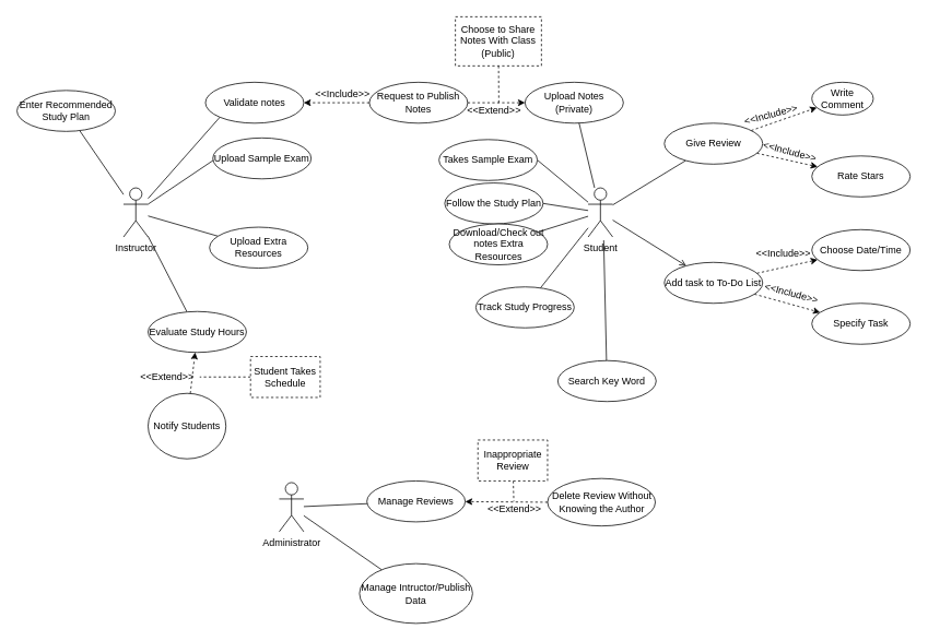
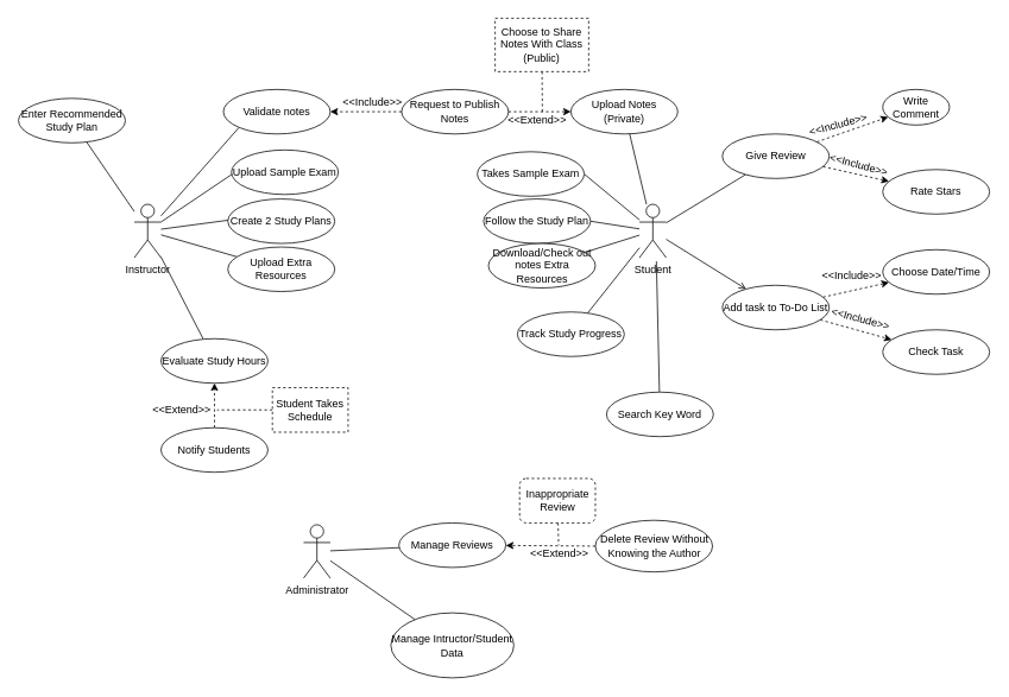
  <mxCell id="0" />
  <mxCell id="1" parent="0" />
  <mxCell id="2" style="rounded=0;orthogonalLoop=1;jettySize=auto;html=1;endArrow=none;endFill=0;" parent="1" source="6" target="7" edge="1"><mxGeometry relative="1" as="geometry" /></mxCell>
  <mxCell id="3" style="edgeStyle=none;rounded=0;orthogonalLoop=1;jettySize=auto;html=1;endArrow=none;endFill=0;" parent="1" source="6" target="9" edge="1"><mxGeometry relative="1" as="geometry" /></mxCell>
  <mxCell id="4" style="edgeStyle=none;rounded=0;orthogonalLoop=1;jettySize=auto;html=1;entryX=0;entryY=1;entryDx=0;entryDy=0;endArrow=none;endFill=0;" parent="1" source="6" target="8" edge="1"><mxGeometry relative="1" as="geometry" /></mxCell>
  <mxCell id="5" style="edgeStyle=none;rounded=0;orthogonalLoop=1;jettySize=auto;html=1;entryX=0.058;entryY=0.46;entryDx=0;entryDy=0;entryPerimeter=0;endArrow=none;endFill=0;" parent="1" source="6" target="45" edge="1"><mxGeometry relative="1" as="geometry" /></mxCell>
  <mxCell id="6" value="&lt;div&gt;Instructor&lt;/div&gt;" style="shape=umlActor;verticalLabelPosition=bottom;verticalAlign=top;html=1;outlineConnect=0;" parent="1" vertex="1"><mxGeometry x="150" y="229" width="30" height="60" as="geometry" /></mxCell>
  <mxCell id="7" value="Enter Recommended Study Plan" style="ellipse;whiteSpace=wrap;html=1;" parent="1" vertex="1"><mxGeometry x="20" y="110" width="120" height="50" as="geometry" /></mxCell>
  <mxCell id="8" value="Validate notes" style="ellipse;whiteSpace=wrap;html=1;" parent="1" vertex="1"><mxGeometry x="250" y="100" width="120" height="50" as="geometry" /></mxCell>
  <mxCell id="9" value="Evaluate Study Hours" style="ellipse;whiteSpace=wrap;html=1;" parent="1" vertex="1"><mxGeometry x="180" y="380" width="120" height="50" as="geometry" /></mxCell>
  <mxCell id="10" value="&lt;div&gt;Upload Notes&lt;/div&gt;(Private)" style="ellipse;whiteSpace=wrap;html=1;" parent="1" vertex="1"><mxGeometry x="640" y="100" width="120" height="50" as="geometry" /></mxCell>
  <mxCell id="11" style="edgeStyle=none;rounded=0;orthogonalLoop=1;jettySize=auto;html=1;dashed=1;endArrow=classic;endFill=1;" parent="1" source="13" target="8" edge="1"><mxGeometry relative="1" as="geometry" /></mxCell>
  <mxCell id="12" style="edgeStyle=none;rounded=0;orthogonalLoop=1;jettySize=auto;html=1;dashed=1;endArrow=classic;endFill=1;" parent="1" source="13" target="10" edge="1"><mxGeometry relative="1" as="geometry" /></mxCell>
  <mxCell id="13" value="Request to Publish Notes" style="ellipse;whiteSpace=wrap;html=1;" parent="1" vertex="1"><mxGeometry x="450" y="100" width="120" height="50" as="geometry" /></mxCell>
  <mxCell id="14" style="edgeStyle=none;rounded=0;orthogonalLoop=1;jettySize=auto;html=1;dashed=1;endArrow=classic;endFill=1;" parent="1" source="15" target="9" edge="1"><mxGeometry relative="1" as="geometry" /></mxCell>
- <mxCell id="15" value="Notify Students" style="ellipse;whiteSpace=wrap;html=1;" parent="1" vertex="1"><mxGeometry x="180" y="480" width="95" height="80" as="geometry" /></mxCell>
+ <mxCell id="15" value="Notify Students" style="ellipse;whiteSpace=wrap;html=1;" parent="1" vertex="1"><mxGeometry x="180" y="480" width="120" height="50" as="geometry" /></mxCell>
  <mxCell id="16" style="edgeStyle=none;rounded=0;orthogonalLoop=1;jettySize=auto;html=1;endArrow=none;endFill=0;" parent="1" source="22" target="10" edge="1"><mxGeometry relative="1" as="geometry" /></mxCell>
  <mxCell id="17" style="edgeStyle=none;rounded=0;orthogonalLoop=1;jettySize=auto;html=1;endArrow=none;endFill=0;" parent="1" source="22" target="25" edge="1"><mxGeometry relative="1" as="geometry" /></mxCell>
  <mxCell id="18" style="edgeStyle=none;rounded=0;orthogonalLoop=1;jettySize=auto;html=1;endArrow=open;endFill=0;" parent="1" source="22" target="28" edge="1"><mxGeometry relative="1" as="geometry" /></mxCell>
  <mxCell id="19" style="edgeStyle=none;rounded=0;orthogonalLoop=1;jettySize=auto;html=1;endArrow=none;endFill=0;" parent="1" target="29" edge="1"><mxGeometry relative="1" as="geometry"><mxPoint x="736" y="293" as="sourcePoint" /></mxGeometry></mxCell>
  <mxCell id="20" style="edgeStyle=none;rounded=0;orthogonalLoop=1;jettySize=auto;html=1;entryX=1;entryY=0.5;entryDx=0;entryDy=0;endArrow=none;endFill=0;" parent="1" source="22" target="46" edge="1"><mxGeometry relative="1" as="geometry" /></mxCell>
  <mxCell id="21" style="rounded=0;orthogonalLoop=1;jettySize=auto;html=1;endArrow=none;endFill=0;" edge="1" parent="1" source="22" target="65"><mxGeometry relative="1" as="geometry" /></mxCell>
  <mxCell id="22" value="Student" style="shape=umlActor;verticalLabelPosition=bottom;verticalAlign=top;html=1;outlineConnect=0;" parent="1" vertex="1"><mxGeometry x="717" y="229" width="30" height="60" as="geometry" /></mxCell>
  <mxCell id="23" style="edgeStyle=none;rounded=0;orthogonalLoop=1;jettySize=auto;html=1;endArrow=classic;endFill=1;dashed=1;" parent="1" source="25" target="33" edge="1"><mxGeometry relative="1" as="geometry" /></mxCell>
  <mxCell id="24" style="edgeStyle=none;rounded=0;orthogonalLoop=1;jettySize=auto;html=1;dashed=1;endArrow=classic;endFill=1;" parent="1" source="25" target="32" edge="1"><mxGeometry relative="1" as="geometry" /></mxCell>
  <mxCell id="25" value="Give Review" style="ellipse;whiteSpace=wrap;html=1;" parent="1" vertex="1"><mxGeometry x="810" y="150" width="120" height="50" as="geometry" /></mxCell>
  <mxCell id="26" style="edgeStyle=none;rounded=0;orthogonalLoop=1;jettySize=auto;html=1;dashed=1;endArrow=classic;endFill=1;" parent="1" source="28" target="31" edge="1"><mxGeometry relative="1" as="geometry" /></mxCell>
  <mxCell id="27" style="edgeStyle=none;rounded=0;orthogonalLoop=1;jettySize=auto;html=1;dashed=1;endArrow=classic;endFill=1;" parent="1" source="28" target="30" edge="1"><mxGeometry relative="1" as="geometry" /></mxCell>
  <mxCell id="28" value="Add task to To-Do List" style="ellipse;whiteSpace=wrap;html=1;" parent="1" vertex="1"><mxGeometry x="810" y="320" width="120" height="50" as="geometry" /></mxCell>
  <mxCell id="29" value="Search Key Word" style="ellipse;whiteSpace=wrap;html=1;" parent="1" vertex="1"><mxGeometry x="680" y="440" width="120" height="50" as="geometry" /></mxCell>
- <mxCell id="30" value="Specify Task" style="ellipse;whiteSpace=wrap;html=1;" parent="1" vertex="1"><mxGeometry x="990" y="370" width="120" height="50" as="geometry" /></mxCell>
+ <mxCell id="30" value="Check Task" style="ellipse;whiteSpace=wrap;html=1;" parent="1" vertex="1"><mxGeometry x="990" y="370" width="120" height="50" as="geometry" /></mxCell>
  <mxCell id="31" value="Choose Date/Time" style="ellipse;whiteSpace=wrap;html=1;" parent="1" vertex="1"><mxGeometry x="990" y="280" width="120" height="50" as="geometry" /></mxCell>
  <mxCell id="32" value="Rate Stars" style="ellipse;whiteSpace=wrap;html=1;" parent="1" vertex="1"><mxGeometry x="990" y="190" width="120" height="50" as="geometry" /></mxCell>
  <mxCell id="33" value="Write Comment" style="ellipse;whiteSpace=wrap;html=1;" parent="1" vertex="1"><mxGeometry x="990" y="100" width="75" height="40" as="geometry" /></mxCell>
  <mxCell id="34" value="&amp;lt;&amp;lt;Include&amp;gt;&amp;gt;" style="text;html=1;align=center;verticalAlign=middle;resizable=0;points=[];autosize=1;strokeColor=none;fillColor=none;rotation=-15;" parent="1" vertex="1"><mxGeometry x="900" y="130" width="80" height="20" as="geometry" /></mxCell>
  <mxCell id="35" value="&amp;lt;&amp;lt;Include&amp;gt;&amp;gt;" style="text;html=1;align=center;verticalAlign=middle;resizable=0;points=[];autosize=1;strokeColor=none;fillColor=none;rotation=15;" parent="1" vertex="1"><mxGeometry x="923" y="175" width="80" height="20" as="geometry" /></mxCell>
  <mxCell id="36" value="&amp;lt;&amp;lt;Include&amp;gt;&amp;gt;" style="text;html=1;align=center;verticalAlign=middle;resizable=0;points=[];autosize=1;strokeColor=none;fillColor=none;" parent="1" vertex="1"><mxGeometry x="915" y="300" width="80" height="20" as="geometry" /></mxCell>
  <mxCell id="37" value="&amp;lt;&amp;lt;Include&amp;gt;&amp;gt;" style="text;html=1;align=center;verticalAlign=middle;resizable=0;points=[];autosize=1;strokeColor=none;fillColor=none;rotation=15;" parent="1" vertex="1"><mxGeometry x="925" y="348" width="80" height="20" as="geometry" /></mxCell>
  <mxCell id="38" value="&amp;lt;&amp;lt;Extend&amp;gt;&amp;gt;" style="text;html=1;align=center;verticalAlign=middle;resizable=0;points=[];autosize=1;strokeColor=none;fillColor=none;" parent="1" vertex="1"><mxGeometry x="163" y="450" width="80" height="20" as="geometry" /></mxCell>
  <mxCell id="39" value="&amp;lt;&amp;lt;Include&amp;gt;&amp;gt;" style="text;html=1;align=center;verticalAlign=middle;resizable=0;points=[];autosize=1;strokeColor=none;fillColor=none;" parent="1" vertex="1"><mxGeometry x="377" y="105" width="80" height="20" as="geometry" /></mxCell>
  <mxCell id="40" value="&amp;lt;&amp;lt;Extend&amp;gt;&amp;gt;" style="text;html=1;align=center;verticalAlign=middle;resizable=0;points=[];autosize=1;strokeColor=none;fillColor=none;" parent="1" vertex="1"><mxGeometry x="562" y="125" width="80" height="20" as="geometry" /></mxCell>
  <mxCell id="41" style="edgeStyle=none;rounded=0;orthogonalLoop=1;jettySize=auto;html=1;endArrow=none;endFill=0;dashed=1;" parent="1" source="42" edge="1"><mxGeometry relative="1" as="geometry"><mxPoint x="608" y="125" as="targetPoint" /></mxGeometry></mxCell>
  <mxCell id="42" value="&lt;div&gt;Choose to Share Notes With Class&lt;/div&gt;&lt;div&gt;(Public)&lt;br&gt;&lt;/div&gt;" style="rounded=0;whiteSpace=wrap;html=1;dashed=1;" parent="1" vertex="1"><mxGeometry x="555" y="20" width="105" height="60" as="geometry" /></mxCell>
  <mxCell id="43" style="edgeStyle=none;rounded=0;orthogonalLoop=1;jettySize=auto;html=1;dashed=1;endArrow=none;endFill=0;" parent="1" source="44" target="38" edge="1"><mxGeometry relative="1" as="geometry" /></mxCell>
  <mxCell id="44" value="Student Takes Schedule" style="rounded=0;whiteSpace=wrap;html=1;dashed=1;" parent="1" vertex="1"><mxGeometry x="305" y="435" width="85" height="50" as="geometry" /></mxCell>
  <mxCell id="45" value="Upload Sample Exam" style="ellipse;whiteSpace=wrap;html=1;" parent="1" vertex="1"><mxGeometry x="259" y="168" width="120" height="50" as="geometry" /></mxCell>
  <mxCell id="46" value="Takes Sample Exam" style="ellipse;whiteSpace=wrap;html=1;" parent="1" vertex="1"><mxGeometry x="535" y="170" width="120" height="50" as="geometry" /></mxCell>
+ <mxCell id="47" style="edgeStyle=none;rounded=0;orthogonalLoop=1;jettySize=auto;html=1;entryX=0.058;entryY=0.46;entryDx=0;entryDy=0;entryPerimeter=0;endArrow=none;endFill=0;" parent="1" source="6" target="48" edge="1"><mxGeometry relative="1" as="geometry"><mxPoint x="180" y="306.712" as="sourcePoint" /></mxGeometry></mxCell>
+ <mxCell id="48" value="Create 2 Study Plans" style="ellipse;whiteSpace=wrap;html=1;" parent="1" vertex="1"><mxGeometry x="255" y="223" width="120" height="50" as="geometry" /></mxCell>
  <mxCell id="49" style="edgeStyle=none;rounded=0;orthogonalLoop=1;jettySize=auto;html=1;entryX=1;entryY=0.5;entryDx=0;entryDy=0;endArrow=none;endFill=0;" parent="1" source="22" target="50" edge="1"><mxGeometry relative="1" as="geometry"><mxPoint x="717" y="303.792" as="sourcePoint" /></mxGeometry></mxCell>
  <mxCell id="50" value="Follow the Study Plan" style="ellipse;whiteSpace=wrap;html=1;" parent="1" vertex="1"><mxGeometry x="542" y="223" width="120" height="50" as="geometry" /></mxCell>
  <mxCell id="51" style="edgeStyle=none;rounded=0;orthogonalLoop=1;jettySize=auto;html=1;endArrow=none;endFill=0;" parent="1" source="52" target="6" edge="1"><mxGeometry relative="1" as="geometry" /></mxCell>
  <mxCell id="52" value="Upload Extra Resources" style="ellipse;whiteSpace=wrap;html=1;" parent="1" vertex="1"><mxGeometry x="255" y="277" width="120" height="50" as="geometry" /></mxCell>
  <mxCell id="53" value="" style="edgeStyle=none;rounded=0;orthogonalLoop=1;jettySize=auto;html=1;endArrow=none;endFill=0;" parent="1" source="54" target="22" edge="1"><mxGeometry relative="1" as="geometry" /></mxCell>
  <mxCell id="54" value="Download/Check out notes Extra Resources" style="ellipse;whiteSpace=wrap;html=1;" parent="1" vertex="1"><mxGeometry x="547.5" y="273" width="120" height="50" as="geometry" /></mxCell>
  <mxCell id="55" style="edgeStyle=none;rounded=0;orthogonalLoop=1;jettySize=auto;html=1;endArrow=none;endFill=0;" parent="1" source="57" target="63" edge="1"><mxGeometry relative="1" as="geometry" /></mxCell>
  <mxCell id="56" style="edgeStyle=none;rounded=0;orthogonalLoop=1;jettySize=auto;html=1;endArrow=none;endFill=0;" parent="1" source="57" target="60" edge="1"><mxGeometry relative="1" as="geometry" /></mxCell>
  <mxCell id="57" value="Administrator" style="shape=umlActor;verticalLabelPosition=bottom;verticalAlign=top;html=1;outlineConnect=0;" parent="1" vertex="1"><mxGeometry x="340" y="589" width="30" height="60" as="geometry" /></mxCell>
  <mxCell id="58" style="edgeStyle=none;rounded=0;orthogonalLoop=1;jettySize=auto;html=1;dashed=1;endArrow=classic;endFill=1;" parent="1" source="59" target="63" edge="1"><mxGeometry relative="1" as="geometry" /></mxCell>
  <mxCell id="59" value="Delete Review Without Knowing the Author" style="ellipse;whiteSpace=wrap;html=1;" parent="1" vertex="1"><mxGeometry x="667.5" y="584" width="131.5" height="58" as="geometry" /></mxCell>
- <mxCell id="60" value="Manage Intructor/Publish Data" style="ellipse;whiteSpace=wrap;html=1;" parent="1" vertex="1"><mxGeometry x="438" y="688" width="138" height="73" as="geometry" /></mxCell>
+ <mxCell id="60" value="Manage Intructor/Student Data" style="ellipse;whiteSpace=wrap;html=1;" parent="1" vertex="1"><mxGeometry x="438" y="688" width="138" height="73" as="geometry" /></mxCell>
  <mxCell id="61" style="edgeStyle=none;rounded=0;orthogonalLoop=1;jettySize=auto;html=1;dashed=1;endArrow=none;endFill=0;" parent="1" source="62" target="64" edge="1"><mxGeometry relative="1" as="geometry"><mxPoint x="639" y="603" as="targetPoint" /></mxGeometry></mxCell>
- <mxCell id="62" value="Inappropriate Review" style="rounded=0;whiteSpace=wrap;html=1;dashed=1;" parent="1" vertex="1"><mxGeometry x="582.5" y="537" width="85" height="50" as="geometry" /></mxCell>
+ <mxCell id="62" value="Inappropriate Review" style="whiteSpace=wrap;html=1;dashed=1;rounded=1;" parent="1" vertex="1"><mxGeometry x="582.5" y="537" width="85" height="50" as="geometry" /></mxCell>
  <mxCell id="63" value="Manage Reviews" style="ellipse;whiteSpace=wrap;html=1;" parent="1" vertex="1"><mxGeometry x="447" y="587" width="120" height="50" as="geometry" /></mxCell>
  <mxCell id="64" value="&amp;lt;&amp;lt;Extend&amp;gt;&amp;gt;" style="text;html=1;align=center;verticalAlign=middle;resizable=0;points=[];autosize=1;strokeColor=none;fillColor=none;rotation=0;" parent="1" vertex="1"><mxGeometry x="589" y="612" width="75" height="18" as="geometry" /></mxCell>
  <mxCell id="65" value="Track Study Progress" style="ellipse;whiteSpace=wrap;html=1;" vertex="1" parent="1"><mxGeometry x="580" y="350" width="120" height="50" as="geometry" /></mxCell>
